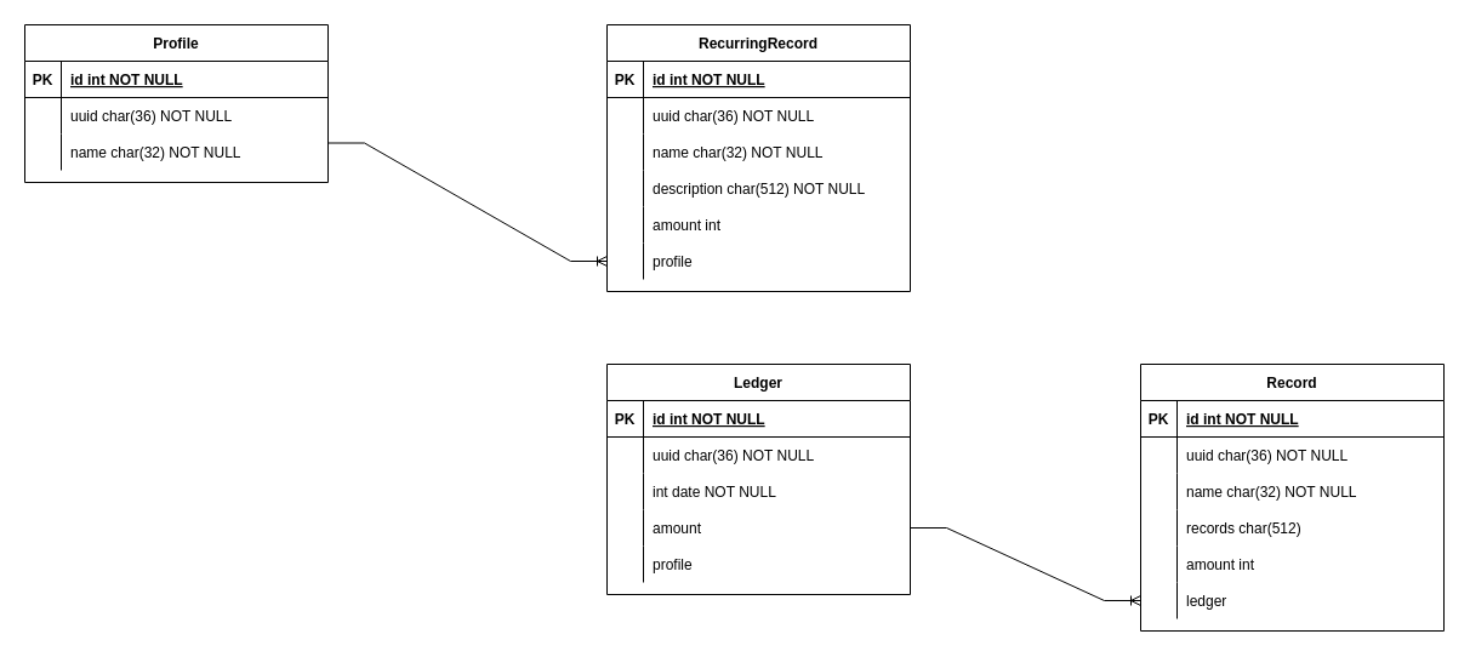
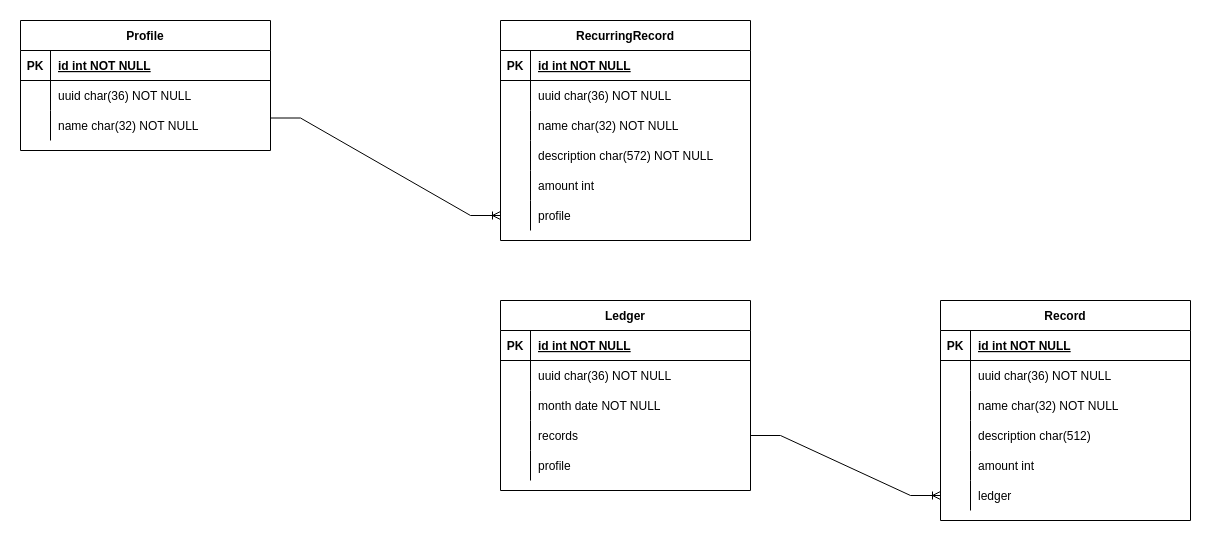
  <mxCell id="0" />
  <mxCell id="1" parent="0" />
  <mxCell id="2" value="Profile" style="shape=table;startSize=30;container=1;collapsible=1;childLayout=tableLayout;fixedRows=1;rowLines=0;fontStyle=1;align=center;resizeLast=1;" parent="1" vertex="1"><mxGeometry x="20" y="20" width="250" height="130" as="geometry" /></mxCell>
  <mxCell id="3" value="" style="shape=partialRectangle;collapsible=0;dropTarget=0;pointerEvents=0;fillColor=none;points=[[0,0.5],[1,0.5]];portConstraint=eastwest;top=0;left=0;right=0;bottom=1;" parent="2" vertex="1"><mxGeometry y="30" width="250" height="30" as="geometry" /></mxCell>
  <mxCell id="4" value="PK" style="shape=partialRectangle;overflow=hidden;connectable=0;fillColor=none;top=0;left=0;bottom=0;right=0;fontStyle=1;" parent="3" vertex="1"><mxGeometry width="30" height="30" as="geometry"><mxRectangle width="30" height="30" as="alternateBounds" /></mxGeometry></mxCell>
  <mxCell id="5" value="id int NOT NULL " style="shape=partialRectangle;overflow=hidden;connectable=0;fillColor=none;top=0;left=0;bottom=0;right=0;align=left;spacingLeft=6;fontStyle=5;" parent="3" vertex="1"><mxGeometry x="30" width="220" height="30" as="geometry"><mxRectangle width="220" height="30" as="alternateBounds" /></mxGeometry></mxCell>
  <mxCell id="6" value="" style="shape=partialRectangle;collapsible=0;dropTarget=0;pointerEvents=0;fillColor=none;points=[[0,0.5],[1,0.5]];portConstraint=eastwest;top=0;left=0;right=0;bottom=0;" parent="2" vertex="1"><mxGeometry y="60" width="250" height="30" as="geometry" /></mxCell>
  <mxCell id="7" value="" style="shape=partialRectangle;overflow=hidden;connectable=0;fillColor=none;top=0;left=0;bottom=0;right=0;" parent="6" vertex="1"><mxGeometry width="30" height="30" as="geometry"><mxRectangle width="30" height="30" as="alternateBounds" /></mxGeometry></mxCell>
  <mxCell id="8" value="uuid char(36) NOT NULL" style="shape=partialRectangle;overflow=hidden;connectable=0;fillColor=none;top=0;left=0;bottom=0;right=0;align=left;spacingLeft=6;" parent="6" vertex="1"><mxGeometry x="30" width="220" height="30" as="geometry"><mxRectangle width="220" height="30" as="alternateBounds" /></mxGeometry></mxCell>
  <mxCell id="9" value="" style="shape=partialRectangle;collapsible=0;dropTarget=0;pointerEvents=0;fillColor=none;points=[[0,0.5],[1,0.5]];portConstraint=eastwest;top=0;left=0;right=0;bottom=0;" parent="2" vertex="1"><mxGeometry y="90" width="250" height="30" as="geometry" /></mxCell>
  <mxCell id="10" value="" style="shape=partialRectangle;overflow=hidden;connectable=0;fillColor=none;top=0;left=0;bottom=0;right=0;" parent="9" vertex="1"><mxGeometry width="30" height="30" as="geometry"><mxRectangle width="30" height="30" as="alternateBounds" /></mxGeometry></mxCell>
  <mxCell id="11" value="name char(32) NOT NULL" style="shape=partialRectangle;overflow=hidden;connectable=0;fillColor=none;top=0;left=0;bottom=0;right=0;align=left;spacingLeft=6;" parent="9" vertex="1"><mxGeometry x="30" width="220" height="30" as="geometry"><mxRectangle width="220" height="30" as="alternateBounds" /></mxGeometry></mxCell>
  <mxCell id="12" value="RecurringRecord" style="shape=table;startSize=30;container=1;collapsible=1;childLayout=tableLayout;fixedRows=1;rowLines=0;fontStyle=1;align=center;resizeLast=1;" parent="1" vertex="1"><mxGeometry x="500" y="20" width="250" height="220" as="geometry" /></mxCell>
  <mxCell id="13" value="" style="shape=partialRectangle;collapsible=0;dropTarget=0;pointerEvents=0;fillColor=none;points=[[0,0.5],[1,0.5]];portConstraint=eastwest;top=0;left=0;right=0;bottom=1;" parent="12" vertex="1"><mxGeometry y="30" width="250" height="30" as="geometry" /></mxCell>
  <mxCell id="14" value="PK" style="shape=partialRectangle;overflow=hidden;connectable=0;fillColor=none;top=0;left=0;bottom=0;right=0;fontStyle=1;" parent="13" vertex="1"><mxGeometry width="30" height="30" as="geometry"><mxRectangle width="30" height="30" as="alternateBounds" /></mxGeometry></mxCell>
  <mxCell id="15" value="id int NOT NULL " style="shape=partialRectangle;overflow=hidden;connectable=0;fillColor=none;top=0;left=0;bottom=0;right=0;align=left;spacingLeft=6;fontStyle=5;" parent="13" vertex="1"><mxGeometry x="30" width="220" height="30" as="geometry"><mxRectangle width="220" height="30" as="alternateBounds" /></mxGeometry></mxCell>
  <mxCell id="16" value="" style="shape=partialRectangle;collapsible=0;dropTarget=0;pointerEvents=0;fillColor=none;points=[[0,0.5],[1,0.5]];portConstraint=eastwest;top=0;left=0;right=0;bottom=0;" parent="12" vertex="1"><mxGeometry y="60" width="250" height="30" as="geometry" /></mxCell>
  <mxCell id="17" value="" style="shape=partialRectangle;overflow=hidden;connectable=0;fillColor=none;top=0;left=0;bottom=0;right=0;" parent="16" vertex="1"><mxGeometry width="30" height="30" as="geometry"><mxRectangle width="30" height="30" as="alternateBounds" /></mxGeometry></mxCell>
  <mxCell id="18" value="uuid char(36) NOT NULL" style="shape=partialRectangle;overflow=hidden;connectable=0;fillColor=none;top=0;left=0;bottom=0;right=0;align=left;spacingLeft=6;" parent="16" vertex="1"><mxGeometry x="30" width="220" height="30" as="geometry"><mxRectangle width="220" height="30" as="alternateBounds" /></mxGeometry></mxCell>
  <mxCell id="19" value="" style="shape=partialRectangle;collapsible=0;dropTarget=0;pointerEvents=0;fillColor=none;points=[[0,0.5],[1,0.5]];portConstraint=eastwest;top=0;left=0;right=0;bottom=0;" parent="12" vertex="1"><mxGeometry y="90" width="250" height="30" as="geometry" /></mxCell>
  <mxCell id="20" value="" style="shape=partialRectangle;overflow=hidden;connectable=0;fillColor=none;top=0;left=0;bottom=0;right=0;" parent="19" vertex="1"><mxGeometry width="30" height="30" as="geometry"><mxRectangle width="30" height="30" as="alternateBounds" /></mxGeometry></mxCell>
  <mxCell id="21" value="name char(32) NOT NULL" style="shape=partialRectangle;overflow=hidden;connectable=0;fillColor=none;top=0;left=0;bottom=0;right=0;align=left;spacingLeft=6;" parent="19" vertex="1"><mxGeometry x="30" width="220" height="30" as="geometry"><mxRectangle width="220" height="30" as="alternateBounds" /></mxGeometry></mxCell>
  <mxCell id="22" value="" style="shape=partialRectangle;collapsible=0;dropTarget=0;pointerEvents=0;fillColor=none;points=[[0,0.5],[1,0.5]];portConstraint=eastwest;top=0;left=0;right=0;bottom=0;" parent="12" vertex="1"><mxGeometry y="120" width="250" height="30" as="geometry" /></mxCell>
  <mxCell id="23" value="" style="shape=partialRectangle;overflow=hidden;connectable=0;fillColor=none;top=0;left=0;bottom=0;right=0;" parent="22" vertex="1"><mxGeometry width="30" height="30" as="geometry"><mxRectangle width="30" height="30" as="alternateBounds" /></mxGeometry></mxCell>
- <mxCell id="24" value="description char(512) NOT NULL" style="shape=partialRectangle;overflow=hidden;connectable=0;fillColor=none;top=0;left=0;bottom=0;right=0;align=left;spacingLeft=6;" parent="22" vertex="1"><mxGeometry x="30" width="220" height="30" as="geometry"><mxRectangle width="220" height="30" as="alternateBounds" /></mxGeometry></mxCell>
+ <mxCell id="24" value="description char(572) NOT NULL" style="shape=partialRectangle;overflow=hidden;connectable=0;fillColor=none;top=0;left=0;bottom=0;right=0;align=left;spacingLeft=6;" parent="22" vertex="1"><mxGeometry x="30" width="220" height="30" as="geometry"><mxRectangle width="220" height="30" as="alternateBounds" /></mxGeometry></mxCell>
  <mxCell id="25" value="" style="shape=partialRectangle;collapsible=0;dropTarget=0;pointerEvents=0;fillColor=none;points=[[0,0.5],[1,0.5]];portConstraint=eastwest;top=0;left=0;right=0;bottom=0;" parent="12" vertex="1"><mxGeometry y="150" width="250" height="30" as="geometry" /></mxCell>
  <mxCell id="26" value="" style="shape=partialRectangle;overflow=hidden;connectable=0;fillColor=none;top=0;left=0;bottom=0;right=0;" parent="25" vertex="1"><mxGeometry width="30" height="30" as="geometry"><mxRectangle width="30" height="30" as="alternateBounds" /></mxGeometry></mxCell>
  <mxCell id="27" value="amount int" style="shape=partialRectangle;overflow=hidden;connectable=0;fillColor=none;top=0;left=0;bottom=0;right=0;align=left;spacingLeft=6;" parent="25" vertex="1"><mxGeometry x="30" width="220" height="30" as="geometry"><mxRectangle width="220" height="30" as="alternateBounds" /></mxGeometry></mxCell>
  <mxCell id="28" value="" style="shape=partialRectangle;collapsible=0;dropTarget=0;pointerEvents=0;fillColor=none;points=[[0,0.5],[1,0.5]];portConstraint=eastwest;top=0;left=0;right=0;bottom=0;" parent="12" vertex="1"><mxGeometry y="180" width="250" height="30" as="geometry" /></mxCell>
  <mxCell id="29" value="" style="shape=partialRectangle;overflow=hidden;connectable=0;fillColor=none;top=0;left=0;bottom=0;right=0;" parent="28" vertex="1"><mxGeometry width="30" height="30" as="geometry"><mxRectangle width="30" height="30" as="alternateBounds" /></mxGeometry></mxCell>
  <mxCell id="30" value="profile" style="shape=partialRectangle;overflow=hidden;connectable=0;fillColor=none;top=0;left=0;bottom=0;right=0;align=left;spacingLeft=6;" parent="28" vertex="1"><mxGeometry x="30" width="220" height="30" as="geometry"><mxRectangle width="220" height="30" as="alternateBounds" /></mxGeometry></mxCell>
  <mxCell id="31" value="" style="edgeStyle=entityRelationEdgeStyle;fontSize=12;html=1;endArrow=ERoneToMany;rounded=0;exitX=1;exitY=0.75;exitDx=0;exitDy=0;entryX=0;entryY=0.5;entryDx=0;entryDy=0;" parent="1" source="2" target="28" edge="1"><mxGeometry width="100" height="100" relative="1" as="geometry"><mxPoint x="290" y="360" as="sourcePoint" /><mxPoint x="390" y="260" as="targetPoint" /></mxGeometry></mxCell>
  <mxCell id="32" value="Record" style="shape=table;startSize=30;container=1;collapsible=1;childLayout=tableLayout;fixedRows=1;rowLines=0;fontStyle=1;align=center;resizeLast=1;" parent="1" vertex="1"><mxGeometry x="940" y="300" width="250" height="220" as="geometry" /></mxCell>
  <mxCell id="33" value="" style="shape=partialRectangle;collapsible=0;dropTarget=0;pointerEvents=0;fillColor=none;points=[[0,0.5],[1,0.5]];portConstraint=eastwest;top=0;left=0;right=0;bottom=1;" parent="32" vertex="1"><mxGeometry y="30" width="250" height="30" as="geometry" /></mxCell>
  <mxCell id="34" value="PK" style="shape=partialRectangle;overflow=hidden;connectable=0;fillColor=none;top=0;left=0;bottom=0;right=0;fontStyle=1;" parent="33" vertex="1"><mxGeometry width="30" height="30" as="geometry"><mxRectangle width="30" height="30" as="alternateBounds" /></mxGeometry></mxCell>
  <mxCell id="35" value="id int NOT NULL " style="shape=partialRectangle;overflow=hidden;connectable=0;fillColor=none;top=0;left=0;bottom=0;right=0;align=left;spacingLeft=6;fontStyle=5;" parent="33" vertex="1"><mxGeometry x="30" width="220" height="30" as="geometry"><mxRectangle width="220" height="30" as="alternateBounds" /></mxGeometry></mxCell>
  <mxCell id="36" value="" style="shape=partialRectangle;collapsible=0;dropTarget=0;pointerEvents=0;fillColor=none;points=[[0,0.5],[1,0.5]];portConstraint=eastwest;top=0;left=0;right=0;bottom=0;" parent="32" vertex="1"><mxGeometry y="60" width="250" height="30" as="geometry" /></mxCell>
  <mxCell id="37" value="" style="shape=partialRectangle;overflow=hidden;connectable=0;fillColor=none;top=0;left=0;bottom=0;right=0;" parent="36" vertex="1"><mxGeometry width="30" height="30" as="geometry"><mxRectangle width="30" height="30" as="alternateBounds" /></mxGeometry></mxCell>
  <mxCell id="38" value="uuid char(36) NOT NULL" style="shape=partialRectangle;overflow=hidden;connectable=0;fillColor=none;top=0;left=0;bottom=0;right=0;align=left;spacingLeft=6;" parent="36" vertex="1"><mxGeometry x="30" width="220" height="30" as="geometry"><mxRectangle width="220" height="30" as="alternateBounds" /></mxGeometry></mxCell>
  <mxCell id="39" value="" style="shape=partialRectangle;collapsible=0;dropTarget=0;pointerEvents=0;fillColor=none;points=[[0,0.5],[1,0.5]];portConstraint=eastwest;top=0;left=0;right=0;bottom=0;" parent="32" vertex="1"><mxGeometry y="90" width="250" height="30" as="geometry" /></mxCell>
  <mxCell id="40" value="" style="shape=partialRectangle;overflow=hidden;connectable=0;fillColor=none;top=0;left=0;bottom=0;right=0;" parent="39" vertex="1"><mxGeometry width="30" height="30" as="geometry"><mxRectangle width="30" height="30" as="alternateBounds" /></mxGeometry></mxCell>
  <mxCell id="41" value="name char(32) NOT NULL" style="shape=partialRectangle;overflow=hidden;connectable=0;fillColor=none;top=0;left=0;bottom=0;right=0;align=left;spacingLeft=6;" parent="39" vertex="1"><mxGeometry x="30" width="220" height="30" as="geometry"><mxRectangle width="220" height="30" as="alternateBounds" /></mxGeometry></mxCell>
  <mxCell id="42" value="" style="shape=partialRectangle;collapsible=0;dropTarget=0;pointerEvents=0;fillColor=none;points=[[0,0.5],[1,0.5]];portConstraint=eastwest;top=0;left=0;right=0;bottom=0;" parent="32" vertex="1"><mxGeometry y="120" width="250" height="30" as="geometry" /></mxCell>
  <mxCell id="43" value="" style="shape=partialRectangle;overflow=hidden;connectable=0;fillColor=none;top=0;left=0;bottom=0;right=0;" parent="42" vertex="1"><mxGeometry width="30" height="30" as="geometry"><mxRectangle width="30" height="30" as="alternateBounds" /></mxGeometry></mxCell>
- <mxCell id="44" value="records char(512)" style="shape=partialRectangle;overflow=hidden;connectable=0;fillColor=none;top=0;left=0;bottom=0;right=0;align=left;spacingLeft=6;" parent="42" vertex="1"><mxGeometry x="30" width="220" height="30" as="geometry"><mxRectangle width="220" height="30" as="alternateBounds" /></mxGeometry></mxCell>
+ <mxCell id="44" value="description char(512)" style="shape=partialRectangle;overflow=hidden;connectable=0;fillColor=none;top=0;left=0;bottom=0;right=0;align=left;spacingLeft=6;" parent="42" vertex="1"><mxGeometry x="30" width="220" height="30" as="geometry"><mxRectangle width="220" height="30" as="alternateBounds" /></mxGeometry></mxCell>
  <mxCell id="45" value="" style="shape=partialRectangle;collapsible=0;dropTarget=0;pointerEvents=0;fillColor=none;points=[[0,0.5],[1,0.5]];portConstraint=eastwest;top=0;left=0;right=0;bottom=0;" parent="32" vertex="1"><mxGeometry y="150" width="250" height="30" as="geometry" /></mxCell>
  <mxCell id="46" value="" style="shape=partialRectangle;overflow=hidden;connectable=0;fillColor=none;top=0;left=0;bottom=0;right=0;" parent="45" vertex="1"><mxGeometry width="30" height="30" as="geometry"><mxRectangle width="30" height="30" as="alternateBounds" /></mxGeometry></mxCell>
  <mxCell id="47" value="amount int" style="shape=partialRectangle;overflow=hidden;connectable=0;fillColor=none;top=0;left=0;bottom=0;right=0;align=left;spacingLeft=6;" parent="45" vertex="1"><mxGeometry x="30" width="220" height="30" as="geometry"><mxRectangle width="220" height="30" as="alternateBounds" /></mxGeometry></mxCell>
  <mxCell id="48" value="" style="shape=partialRectangle;collapsible=0;dropTarget=0;pointerEvents=0;fillColor=none;points=[[0,0.5],[1,0.5]];portConstraint=eastwest;top=0;left=0;right=0;bottom=0;" parent="32" vertex="1"><mxGeometry y="180" width="250" height="30" as="geometry" /></mxCell>
  <mxCell id="49" value="" style="shape=partialRectangle;overflow=hidden;connectable=0;fillColor=none;top=0;left=0;bottom=0;right=0;" parent="48" vertex="1"><mxGeometry width="30" height="30" as="geometry"><mxRectangle width="30" height="30" as="alternateBounds" /></mxGeometry></mxCell>
  <mxCell id="50" value="ledger" style="shape=partialRectangle;overflow=hidden;connectable=0;fillColor=none;top=0;left=0;bottom=0;right=0;align=left;spacingLeft=6;" parent="48" vertex="1"><mxGeometry x="30" width="220" height="30" as="geometry"><mxRectangle width="220" height="30" as="alternateBounds" /></mxGeometry></mxCell>
  <mxCell id="51" value="Ledger" style="shape=table;startSize=30;container=1;collapsible=1;childLayout=tableLayout;fixedRows=1;rowLines=0;fontStyle=1;align=center;resizeLast=1;" parent="1" vertex="1"><mxGeometry x="500" y="300" width="250" height="190" as="geometry" /></mxCell>
  <mxCell id="52" value="" style="shape=partialRectangle;collapsible=0;dropTarget=0;pointerEvents=0;fillColor=none;points=[[0,0.5],[1,0.5]];portConstraint=eastwest;top=0;left=0;right=0;bottom=1;" parent="51" vertex="1"><mxGeometry y="30" width="250" height="30" as="geometry" /></mxCell>
  <mxCell id="53" value="PK" style="shape=partialRectangle;overflow=hidden;connectable=0;fillColor=none;top=0;left=0;bottom=0;right=0;fontStyle=1;" parent="52" vertex="1"><mxGeometry width="30" height="30" as="geometry"><mxRectangle width="30" height="30" as="alternateBounds" /></mxGeometry></mxCell>
  <mxCell id="54" value="id int NOT NULL " style="shape=partialRectangle;overflow=hidden;connectable=0;fillColor=none;top=0;left=0;bottom=0;right=0;align=left;spacingLeft=6;fontStyle=5;" parent="52" vertex="1"><mxGeometry x="30" width="220" height="30" as="geometry"><mxRectangle width="220" height="30" as="alternateBounds" /></mxGeometry></mxCell>
  <mxCell id="55" value="" style="shape=partialRectangle;collapsible=0;dropTarget=0;pointerEvents=0;fillColor=none;points=[[0,0.5],[1,0.5]];portConstraint=eastwest;top=0;left=0;right=0;bottom=0;" parent="51" vertex="1"><mxGeometry y="60" width="250" height="30" as="geometry" /></mxCell>
  <mxCell id="56" value="" style="shape=partialRectangle;overflow=hidden;connectable=0;fillColor=none;top=0;left=0;bottom=0;right=0;" parent="55" vertex="1"><mxGeometry width="30" height="30" as="geometry"><mxRectangle width="30" height="30" as="alternateBounds" /></mxGeometry></mxCell>
  <mxCell id="57" value="uuid char(36) NOT NULL" style="shape=partialRectangle;overflow=hidden;connectable=0;fillColor=none;top=0;left=0;bottom=0;right=0;align=left;spacingLeft=6;" parent="55" vertex="1"><mxGeometry x="30" width="220" height="30" as="geometry"><mxRectangle width="220" height="30" as="alternateBounds" /></mxGeometry></mxCell>
  <mxCell id="58" value="" style="shape=partialRectangle;collapsible=0;dropTarget=0;pointerEvents=0;fillColor=none;points=[[0,0.5],[1,0.5]];portConstraint=eastwest;top=0;left=0;right=0;bottom=0;" parent="51" vertex="1"><mxGeometry y="90" width="250" height="30" as="geometry" /></mxCell>
  <mxCell id="59" value="" style="shape=partialRectangle;overflow=hidden;connectable=0;fillColor=none;top=0;left=0;bottom=0;right=0;" parent="58" vertex="1"><mxGeometry width="30" height="30" as="geometry"><mxRectangle width="30" height="30" as="alternateBounds" /></mxGeometry></mxCell>
- <mxCell id="60" value="int date NOT NULL" style="shape=partialRectangle;overflow=hidden;connectable=0;fillColor=none;top=0;left=0;bottom=0;right=0;align=left;spacingLeft=6;" parent="58" vertex="1"><mxGeometry x="30" width="220" height="30" as="geometry"><mxRectangle width="220" height="30" as="alternateBounds" /></mxGeometry></mxCell>
+ <mxCell id="60" value="month date NOT NULL" style="shape=partialRectangle;overflow=hidden;connectable=0;fillColor=none;top=0;left=0;bottom=0;right=0;align=left;spacingLeft=6;" parent="58" vertex="1"><mxGeometry x="30" width="220" height="30" as="geometry"><mxRectangle width="220" height="30" as="alternateBounds" /></mxGeometry></mxCell>
  <mxCell id="61" value="" style="shape=partialRectangle;collapsible=0;dropTarget=0;pointerEvents=0;fillColor=none;points=[[0,0.5],[1,0.5]];portConstraint=eastwest;top=0;left=0;right=0;bottom=0;" parent="51" vertex="1"><mxGeometry y="120" width="250" height="30" as="geometry" /></mxCell>
  <mxCell id="62" value="" style="shape=partialRectangle;overflow=hidden;connectable=0;fillColor=none;top=0;left=0;bottom=0;right=0;" parent="61" vertex="1"><mxGeometry width="30" height="30" as="geometry"><mxRectangle width="30" height="30" as="alternateBounds" /></mxGeometry></mxCell>
- <mxCell id="63" value="amount" style="shape=partialRectangle;overflow=hidden;connectable=0;fillColor=none;top=0;left=0;bottom=0;right=0;align=left;spacingLeft=6;" parent="61" vertex="1"><mxGeometry x="30" width="220" height="30" as="geometry"><mxRectangle width="220" height="30" as="alternateBounds" /></mxGeometry></mxCell>
+ <mxCell id="63" value="records" style="shape=partialRectangle;overflow=hidden;connectable=0;fillColor=none;top=0;left=0;bottom=0;right=0;align=left;spacingLeft=6;" parent="61" vertex="1"><mxGeometry x="30" width="220" height="30" as="geometry"><mxRectangle width="220" height="30" as="alternateBounds" /></mxGeometry></mxCell>
  <mxCell id="64" value="" style="shape=partialRectangle;collapsible=0;dropTarget=0;pointerEvents=0;fillColor=none;points=[[0,0.5],[1,0.5]];portConstraint=eastwest;top=0;left=0;right=0;bottom=0;" parent="51" vertex="1"><mxGeometry y="150" width="250" height="30" as="geometry" /></mxCell>
  <mxCell id="65" value="" style="shape=partialRectangle;overflow=hidden;connectable=0;fillColor=none;top=0;left=0;bottom=0;right=0;" parent="64" vertex="1"><mxGeometry width="30" height="30" as="geometry"><mxRectangle width="30" height="30" as="alternateBounds" /></mxGeometry></mxCell>
  <mxCell id="66" value="profile" style="shape=partialRectangle;overflow=hidden;connectable=0;fillColor=none;top=0;left=0;bottom=0;right=0;align=left;spacingLeft=6;" parent="64" vertex="1"><mxGeometry x="30" width="220" height="30" as="geometry"><mxRectangle width="220" height="30" as="alternateBounds" /></mxGeometry></mxCell>
  <mxCell id="67" value="" style="edgeStyle=entityRelationEdgeStyle;fontSize=12;html=1;endArrow=ERoneToMany;rounded=0;exitX=1;exitY=0.5;exitDx=0;exitDy=0;entryX=0;entryY=0.5;entryDx=0;entryDy=0;" parent="1" source="61" target="48" edge="1"><mxGeometry width="100" height="100" relative="1" as="geometry"><mxPoint x="800" y="210" as="sourcePoint" /><mxPoint x="860" y="450" as="targetPoint" /></mxGeometry></mxCell>
